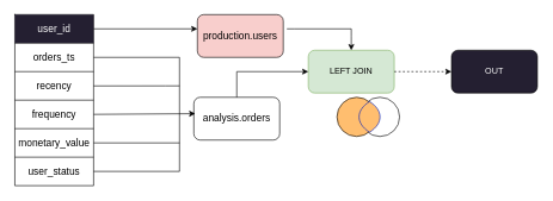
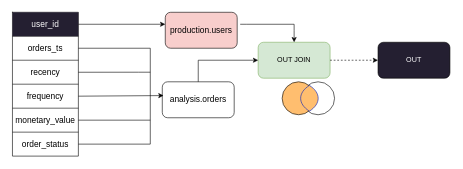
  <mxCell id="0" />
  <mxCell id="1" parent="0" />
  <mxCell id="2" value="" style="shape=table;startSize=0;container=1;collapsible=0;childLayout=tableLayout;" parent="1" vertex="1"><mxGeometry x="20" y="20" width="110" height="240" as="geometry" /></mxCell>
  <mxCell id="3" value="" style="shape=tableRow;horizontal=0;startSize=0;swimlaneHead=0;swimlaneBody=0;strokeColor=inherit;top=0;left=0;bottom=0;right=0;collapsible=0;dropTarget=0;fillColor=none;points=[[0,0.5],[1,0.5]];portConstraint=eastwest;" parent="2" vertex="1"><mxGeometry width="110" height="40" as="geometry" /></mxCell>
  <mxCell id="4" value="&lt;font style=&quot;font-size: 14px;&quot;&gt;user_id&lt;/font&gt;" style="shape=partialRectangle;html=1;whiteSpace=wrap;connectable=0;strokeColor=#A50040;overflow=hidden;fillColor=#241f31;top=0;left=0;bottom=0;right=0;pointerEvents=1;fontColor=#ffffff;" parent="3" vertex="1"><mxGeometry width="110" height="40" as="geometry"><mxRectangle width="110" height="40" as="alternateBounds" /></mxGeometry></mxCell>
  <mxCell id="5" value="" style="shape=tableRow;horizontal=0;startSize=0;swimlaneHead=0;swimlaneBody=0;strokeColor=inherit;top=0;left=0;bottom=0;right=0;collapsible=0;dropTarget=0;fillColor=none;points=[[0,0.5],[1,0.5]];portConstraint=eastwest;" parent="2" vertex="1"><mxGeometry y="40" width="110" height="40" as="geometry" /></mxCell>
  <mxCell id="6" value="&lt;font style=&quot;font-size: 14px;&quot;&gt;orders_ts&lt;/font&gt;" style="shape=partialRectangle;html=1;whiteSpace=wrap;connectable=0;strokeColor=inherit;overflow=hidden;fillColor=none;top=0;left=0;bottom=0;right=0;pointerEvents=1;" parent="5" vertex="1"><mxGeometry width="110" height="40" as="geometry"><mxRectangle width="110" height="40" as="alternateBounds" /></mxGeometry></mxCell>
  <mxCell id="7" value="" style="shape=tableRow;horizontal=0;startSize=0;swimlaneHead=0;swimlaneBody=0;strokeColor=inherit;top=0;left=0;bottom=0;right=0;collapsible=0;dropTarget=0;fillColor=none;points=[[0,0.5],[1,0.5]];portConstraint=eastwest;" parent="2" vertex="1"><mxGeometry y="80" width="110" height="40" as="geometry" /></mxCell>
  <mxCell id="8" value="&lt;font style=&quot;font-size: 14px;&quot;&gt;recency&lt;/font&gt;" style="shape=partialRectangle;html=1;whiteSpace=wrap;connectable=0;strokeColor=inherit;overflow=hidden;fillColor=none;top=0;left=0;bottom=0;right=0;pointerEvents=1;" parent="7" vertex="1"><mxGeometry width="110" height="40" as="geometry"><mxRectangle width="110" height="40" as="alternateBounds" /></mxGeometry></mxCell>
  <mxCell id="9" value="" style="shape=tableRow;horizontal=0;startSize=0;swimlaneHead=0;swimlaneBody=0;strokeColor=inherit;top=0;left=0;bottom=0;right=0;collapsible=0;dropTarget=0;fillColor=none;points=[[0,0.5],[1,0.5]];portConstraint=eastwest;" parent="2" vertex="1"><mxGeometry y="120" width="110" height="40" as="geometry" /></mxCell>
  <mxCell id="10" value="&lt;font style=&quot;font-size: 14px;&quot;&gt;frequency&lt;/font&gt;" style="shape=partialRectangle;html=1;whiteSpace=wrap;connectable=0;strokeColor=inherit;overflow=hidden;fillColor=none;top=0;left=0;bottom=0;right=0;pointerEvents=1;" parent="9" vertex="1"><mxGeometry width="110" height="40" as="geometry"><mxRectangle width="110" height="40" as="alternateBounds" /></mxGeometry></mxCell>
  <mxCell id="11" style="shape=tableRow;horizontal=0;startSize=0;swimlaneHead=0;swimlaneBody=0;strokeColor=inherit;top=0;left=0;bottom=0;right=0;collapsible=0;dropTarget=0;fillColor=none;points=[[0,0.5],[1,0.5]];portConstraint=eastwest;" parent="2" vertex="1"><mxGeometry y="160" width="110" height="40" as="geometry" /></mxCell>
  <mxCell id="12" value="&lt;font style=&quot;font-size: 14px;&quot;&gt;monetary_value&lt;/font&gt;" style="shape=partialRectangle;html=1;whiteSpace=wrap;connectable=0;strokeColor=inherit;overflow=hidden;fillColor=none;top=0;left=0;bottom=0;right=0;pointerEvents=1;" parent="11" vertex="1"><mxGeometry width="110" height="40" as="geometry"><mxRectangle width="110" height="40" as="alternateBounds" /></mxGeometry></mxCell>
  <mxCell id="13" style="shape=tableRow;horizontal=0;startSize=0;swimlaneHead=0;swimlaneBody=0;strokeColor=inherit;top=0;left=0;bottom=0;right=0;collapsible=0;dropTarget=0;fillColor=none;points=[[0,0.5],[1,0.5]];portConstraint=eastwest;" parent="2" vertex="1"><mxGeometry y="200" width="110" height="40" as="geometry" /></mxCell>
- <mxCell id="14" value="&lt;font style=&quot;font-size: 14px;&quot;&gt;user_status&lt;/font&gt;" style="shape=partialRectangle;html=1;whiteSpace=wrap;connectable=0;strokeColor=inherit;overflow=hidden;fillColor=none;top=0;left=0;bottom=0;right=0;pointerEvents=1;" parent="13" vertex="1"><mxGeometry width="110" height="40" as="geometry"><mxRectangle width="110" height="40" as="alternateBounds" /></mxGeometry></mxCell>
+ <mxCell id="14" value="&lt;font style=&quot;font-size: 14px;&quot;&gt;order_status&lt;/font&gt;" style="shape=partialRectangle;html=1;whiteSpace=wrap;connectable=0;strokeColor=inherit;overflow=hidden;fillColor=none;top=0;left=0;bottom=0;right=0;pointerEvents=1;" parent="13" vertex="1"><mxGeometry width="110" height="40" as="geometry"><mxRectangle width="110" height="40" as="alternateBounds" /></mxGeometry></mxCell>
  <mxCell id="15" value="&lt;font style=&quot;font-size: 14px;&quot;&gt;production.users&lt;/font&gt;" style="rounded=1;whiteSpace=wrap;html=1;fillColor=#f8cecc;" parent="1" vertex="1"><mxGeometry x="275" y="20" width="120" height="60" as="geometry" /></mxCell>
  <mxCell id="16" value="" style="endArrow=classic;html=1;rounded=1;exitX=1;exitY=0.5;exitDx=0;exitDy=0;entryX=0;entryY=0.333;entryDx=0;entryDy=0;entryPerimeter=0;" parent="1" source="3" target="15" edge="1"><mxGeometry width="50" height="50" relative="1" as="geometry"><mxPoint x="370" y="250" as="sourcePoint" /><mxPoint x="420" y="200" as="targetPoint" /><Array as="points" /></mxGeometry></mxCell>
  <mxCell id="17" value="&lt;font style=&quot;font-size: 14px;&quot;&gt;analysis.orders&lt;/font&gt;" style="rounded=1;whiteSpace=wrap;html=1;" parent="1" vertex="1"><mxGeometry x="270" y="136" width="120" height="60" as="geometry" /></mxCell>
  <mxCell id="18" value="" style="endArrow=classic;html=1;rounded=0;exitX=1;exitY=0.5;exitDx=0;exitDy=0;entryX=0.017;entryY=0.383;entryDx=0;entryDy=0;entryPerimeter=0;" parent="1" source="9" target="17" edge="1"><mxGeometry width="50" height="50" relative="1" as="geometry"><mxPoint x="130" y="189.5" as="sourcePoint" /><mxPoint x="260" y="160" as="targetPoint" /></mxGeometry></mxCell>
- <mxCell id="19" value="LEFT JOIN" style="rounded=1;whiteSpace=wrap;html=1;fillColor=#d5e8d4;strokeColor=#82b366;" parent="1" vertex="1"><mxGeometry x="430" y="70" width="120" height="60" as="geometry" /></mxCell>
+ <mxCell id="19" value="OUT JOIN" style="rounded=1;whiteSpace=wrap;html=1;fillColor=#d5e8d4;strokeColor=#82b366;" parent="1" vertex="1"><mxGeometry x="430" y="70" width="120" height="60" as="geometry" /></mxCell>
  <mxCell id="20" value="" style="ellipse;whiteSpace=wrap;html=1;aspect=fixed;" parent="1" vertex="1"><mxGeometry x="502.5" y="136" width="55" height="55" as="geometry" /></mxCell>
  <mxCell id="21" value="" style="ellipse;whiteSpace=wrap;html=1;aspect=fixed;fillColor=#ffbe6f;" parent="1" vertex="1"><mxGeometry x="470" y="136" width="55" height="55" as="geometry" /></mxCell>
  <mxCell id="22" value="" style="whiteSpace=wrap;html=1;shape=mxgraph.basic.pointed_oval;fillColor=#ffbe6f;fontColor=#ffffff;strokeColor=#001DBC;" parent="1" vertex="1"><mxGeometry x="496" y="142" width="39" height="43" as="geometry" /></mxCell>
  <mxCell id="23" value="&lt;font color=&quot;#ffffff&quot;&gt;OUT&lt;/font&gt;" style="rounded=1;whiteSpace=wrap;html=1;fillColor=#241f31;" parent="1" vertex="1"><mxGeometry x="630" y="70" width="120" height="60" as="geometry" /></mxCell>
  <mxCell id="24" value="" style="endArrow=none;html=1;rounded=0;exitX=1;exitY=0.5;exitDx=0;exitDy=0;" parent="1" source="5" edge="1"><mxGeometry width="50" height="50" relative="1" as="geometry"><mxPoint x="130" y="70" as="sourcePoint" /><mxPoint x="250" y="80" as="targetPoint" /></mxGeometry></mxCell>
  <mxCell id="25" value="" style="endArrow=none;html=1;rounded=0;exitX=1;exitY=0.417;exitDx=0;exitDy=0;exitPerimeter=0;" parent="1" source="2" edge="1"><mxGeometry width="50" height="50" relative="1" as="geometry"><mxPoint x="210" y="265" as="sourcePoint" /><mxPoint x="230" y="120" as="targetPoint" /></mxGeometry></mxCell>
  <mxCell id="26" value="" style="endArrow=none;html=1;rounded=0;" parent="1" edge="1"><mxGeometry width="50" height="50" relative="1" as="geometry"><mxPoint x="250" y="120" as="sourcePoint" /><mxPoint x="230" y="120" as="targetPoint" /></mxGeometry></mxCell>
  <mxCell id="27" value="" style="endArrow=none;html=1;rounded=0;exitX=1;exitY=0.5;exitDx=0;exitDy=0;" parent="1" edge="1"><mxGeometry width="50" height="50" relative="1" as="geometry"><mxPoint x="130" y="200" as="sourcePoint" /><mxPoint x="250" y="200" as="targetPoint" /></mxGeometry></mxCell>
  <mxCell id="28" value="" style="endArrow=none;html=1;rounded=0;exitX=1;exitY=0.5;exitDx=0;exitDy=0;" parent="1" edge="1"><mxGeometry width="50" height="50" relative="1" as="geometry"><mxPoint x="130" y="240" as="sourcePoint" /><mxPoint x="250" y="240" as="targetPoint" /></mxGeometry></mxCell>
  <mxCell id="29" value="" style="endArrow=none;html=1;rounded=0;" parent="1" edge="1"><mxGeometry width="50" height="50" relative="1" as="geometry"><mxPoint x="250" y="80" as="sourcePoint" /><mxPoint x="250" y="240" as="targetPoint" /><Array as="points"><mxPoint x="250" y="80" /></Array></mxGeometry></mxCell>
  <mxCell id="30" value="" style="endArrow=classic;html=1;rounded=0;entryX=0.5;entryY=0;entryDx=0;entryDy=0;" edge="1" parent="1" target="19"><mxGeometry width="50" height="50" relative="1" as="geometry"><mxPoint x="400" y="40" as="sourcePoint" /><mxPoint x="490" y="50" as="targetPoint" /><Array as="points"><mxPoint x="410" y="40" /><mxPoint x="490" y="40" /><mxPoint x="490" y="50" /></Array></mxGeometry></mxCell>
  <mxCell id="31" value="" style="endArrow=classic;html=1;rounded=0;exitX=0.5;exitY=0;exitDx=0;exitDy=0;entryX=0;entryY=0.5;entryDx=0;entryDy=0;" edge="1" parent="1" source="17" target="19"><mxGeometry width="50" height="50" relative="1" as="geometry"><mxPoint x="370" y="230" as="sourcePoint" /><mxPoint x="410" y="100" as="targetPoint" /><Array as="points"><mxPoint x="330" y="100" /></Array></mxGeometry></mxCell>
  <mxCell id="32" value="" style="endArrow=classic;html=1;rounded=0;exitX=1;exitY=0.5;exitDx=0;exitDy=0;entryX=0;entryY=0.5;entryDx=0;entryDy=0;dashed=1;" edge="1" parent="1" source="19" target="23"><mxGeometry width="50" height="50" relative="1" as="geometry"><mxPoint x="530" y="410" as="sourcePoint" /><mxPoint x="580" y="360" as="targetPoint" /></mxGeometry></mxCell>
